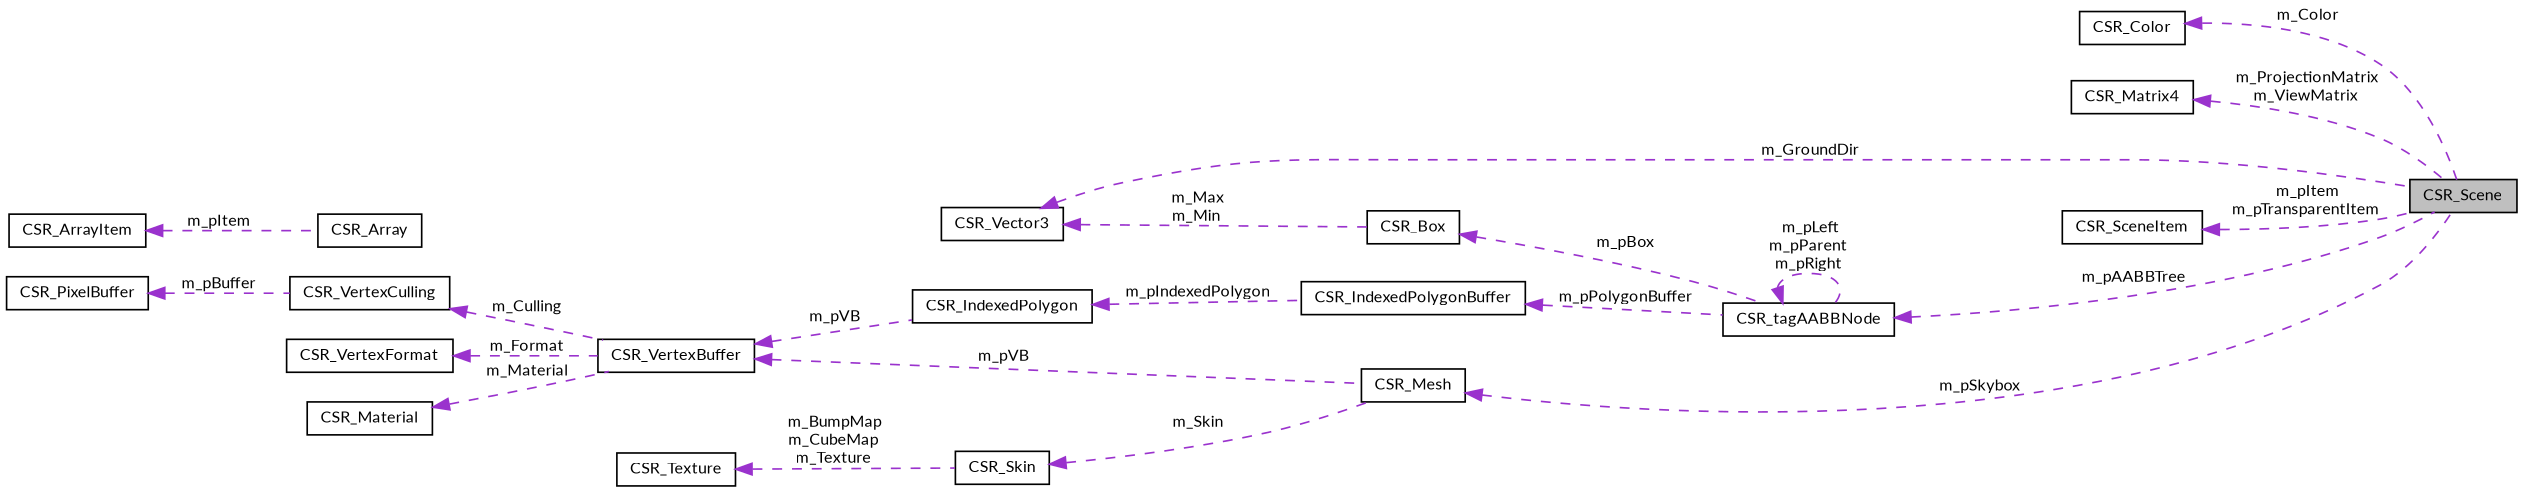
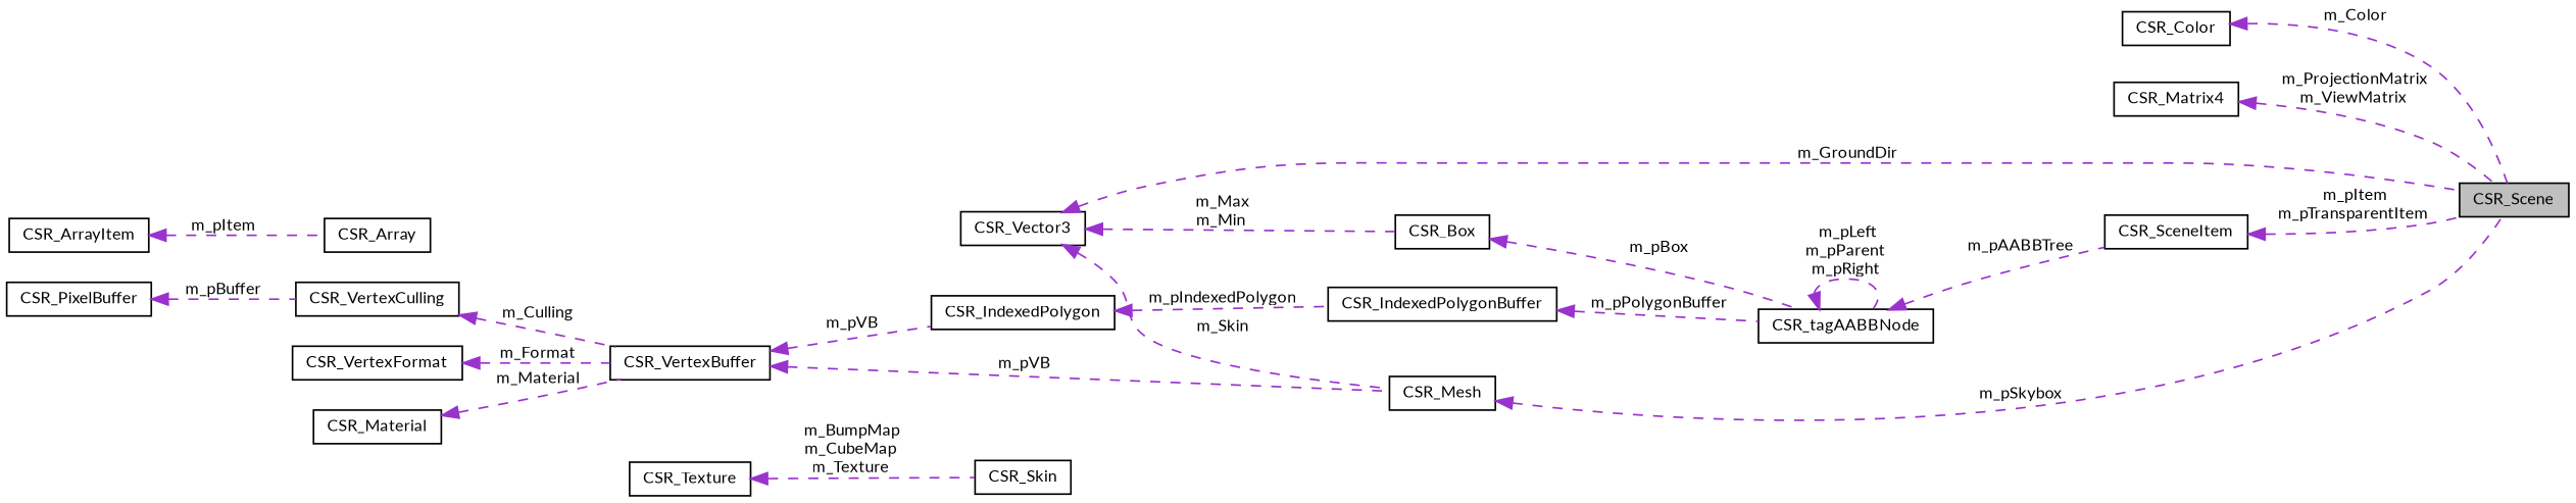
  digraph {
    fontname=Lato
    rankdir=LR
    node [color=black fillcolor=white fontname=Lato fontsize=10 shape=record style=filled]
    edge [color=darkorchid3 dir=back fontname=Lato fontsize=10 labelfontname=Helvetica labelfontsize=10 style=dashed]
    n1 [fillcolor=grey75 fontcolor=black height=0.2 label=CSR_Scene width=0.4]
    n2 [height=0.2 label=CSR_Color width=0.4]
    n3 [height=0.2 label=CSR_Matrix4 width=0.4]
    n4 [height=0.2 label=CSR_Vector3 width=0.4]
    n5 [height=0.2 label=CSR_Box width=0.4]
    n6 [height=0.2 label=CSR_tagAABBNode width=0.4]
    n7 [height=0.2 label=CSR_Mesh width=0.4]
    n8 [height=0.2 label=CSR_Skin width=0.4]
    n9 [height=0.2 label=CSR_Texture width=0.4]
    n10 [height=0.2 label=CSR_PixelBuffer width=0.4]
    n11 [height=0.2 label=CSR_VertexCulling width=0.4]
    n12 [height=0.2 label=CSR_VertexBuffer width=0.4]
    n13 [height=0.2 label=CSR_IndexedPolygon width=0.4]
    n14 [height=0.2 label=CSR_IndexedPolygonBuffer width=0.4]
    n15 [height=0.2 label=CSR_VertexFormat width=0.4]
    n16 [height=0.2 label=CSR_Material width=0.4]
    n17 [height=0.2 label=CSR_SceneItem width=0.4]
    n18 [height=0.2 label=CSR_Array width=0.4]
    n19 [height=0.2 label=CSR_ArrayItem width=0.4]
    n2 -> n1 [label=" m_Color"]
    n3 -> n1 [label=" m_ProjectionMatrix\nm_ViewMatrix"]
    n4 -> n1 [label=" m_GroundDir"]
    n4 -> n5 [label=" m_Max\nm_Min"]
    n5 -> n6 [label=" m_pBox"]
    n6 -> n6 [label=" m_pLeft\nm_pParent\nm_pRight"]
-   n6 -> n1 [label=" m_pAABBTree"]
+   n6 -> n17 [label=" m_pAABBTree"]
    n7 -> n1 [label=" m_pSkybox"]
-   n8 -> n7 [label=" m_Skin"]
+   n4 -> n7 [label=" m_Skin"]
    n9 -> n8 [label=" m_BumpMap\nm_CubeMap\nm_Texture"]
    n10 -> n11 [label=" m_pBuffer"]
    n11 -> n12 [label=" m_Culling"]
    n12 -> n7 [label=" m_pVB"]
    n12 -> n13 [label=" m_pVB"]
    n13 -> n14 [label=" m_pIndexedPolygon"]
    n14 -> n6 [label=" m_pPolygonBuffer"]
    n15 -> n12 [label=" m_Format"]
    n16 -> n12 [label=" m_Material"]
    n17 -> n1 [label=" m_pItem\nm_pTransparentItem"]
    n19 -> n18 [label=" m_pItem"]
  }
